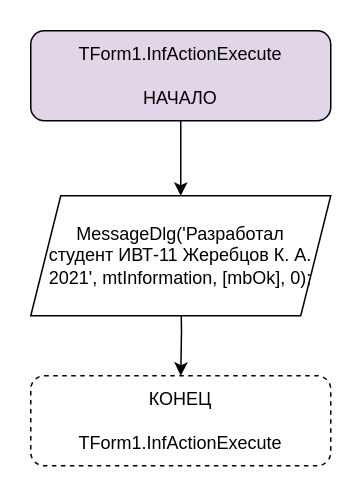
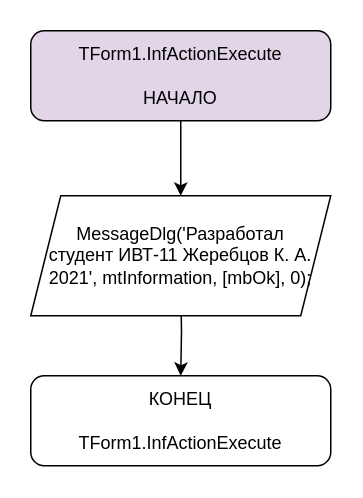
  <mxCell id="0" />
  <mxCell id="1" parent="0" />
  <mxCell id="2" style="edgeStyle=orthogonalEdgeStyle;rounded=0;orthogonalLoop=1;jettySize=auto;html=1;exitX=0.5;exitY=1;exitDx=0;exitDy=0;entryX=0.5;entryY=0;entryDx=0;entryDy=0;" edge="1" parent="1" source="3"><mxGeometry relative="1" as="geometry"><mxPoint x="120" y="130" as="targetPoint" /></mxGeometry></mxCell>
  <mxCell id="3" value="TForm1.InfActionExecute&lt;br&gt;&lt;br&gt;НАЧАЛО" style="rounded=1;whiteSpace=wrap;html=1;fillColor=#e1d5e7;" vertex="1" parent="1"><mxGeometry x="20" y="20" width="200" height="60" as="geometry" /></mxCell>
  <mxCell id="4" style="edgeStyle=orthogonalEdgeStyle;rounded=0;orthogonalLoop=1;jettySize=auto;html=1;exitX=0.5;exitY=1;exitDx=0;exitDy=0;entryX=0.5;entryY=0;entryDx=0;entryDy=0;" edge="1" parent="1" target="5"><mxGeometry relative="1" as="geometry"><mxPoint x="120" y="230" as="targetPoint" /><mxPoint x="120" y="190" as="sourcePoint" /></mxGeometry></mxCell>
- <mxCell id="5" value="КОНЕЦ&lt;br&gt;&lt;br&gt;TForm1.InfActionExecute" style="rounded=1;whiteSpace=wrap;html=1;dashed=1;" vertex="1" parent="1"><mxGeometry x="20" y="250" width="200" height="60" as="geometry" /></mxCell>
+ <mxCell id="5" value="КОНЕЦ&lt;br&gt;&lt;br&gt;TForm1.InfActionExecute" style="rounded=1;whiteSpace=wrap;html=1;" vertex="1" parent="1"><mxGeometry x="20" y="250" width="200" height="60" as="geometry" /></mxCell>
  <mxCell id="6" value="MessageDlg('Разработал &lt;br&gt;студент ИВТ-11 Жеребцов К. А. 2021', mtInformation, [mbOk], 0);" style="shape=parallelogram;perimeter=parallelogramPerimeter;whiteSpace=wrap;html=1;fixedSize=1;" vertex="1" parent="1"><mxGeometry x="20" y="130" width="200" height="80" as="geometry" /></mxCell>
